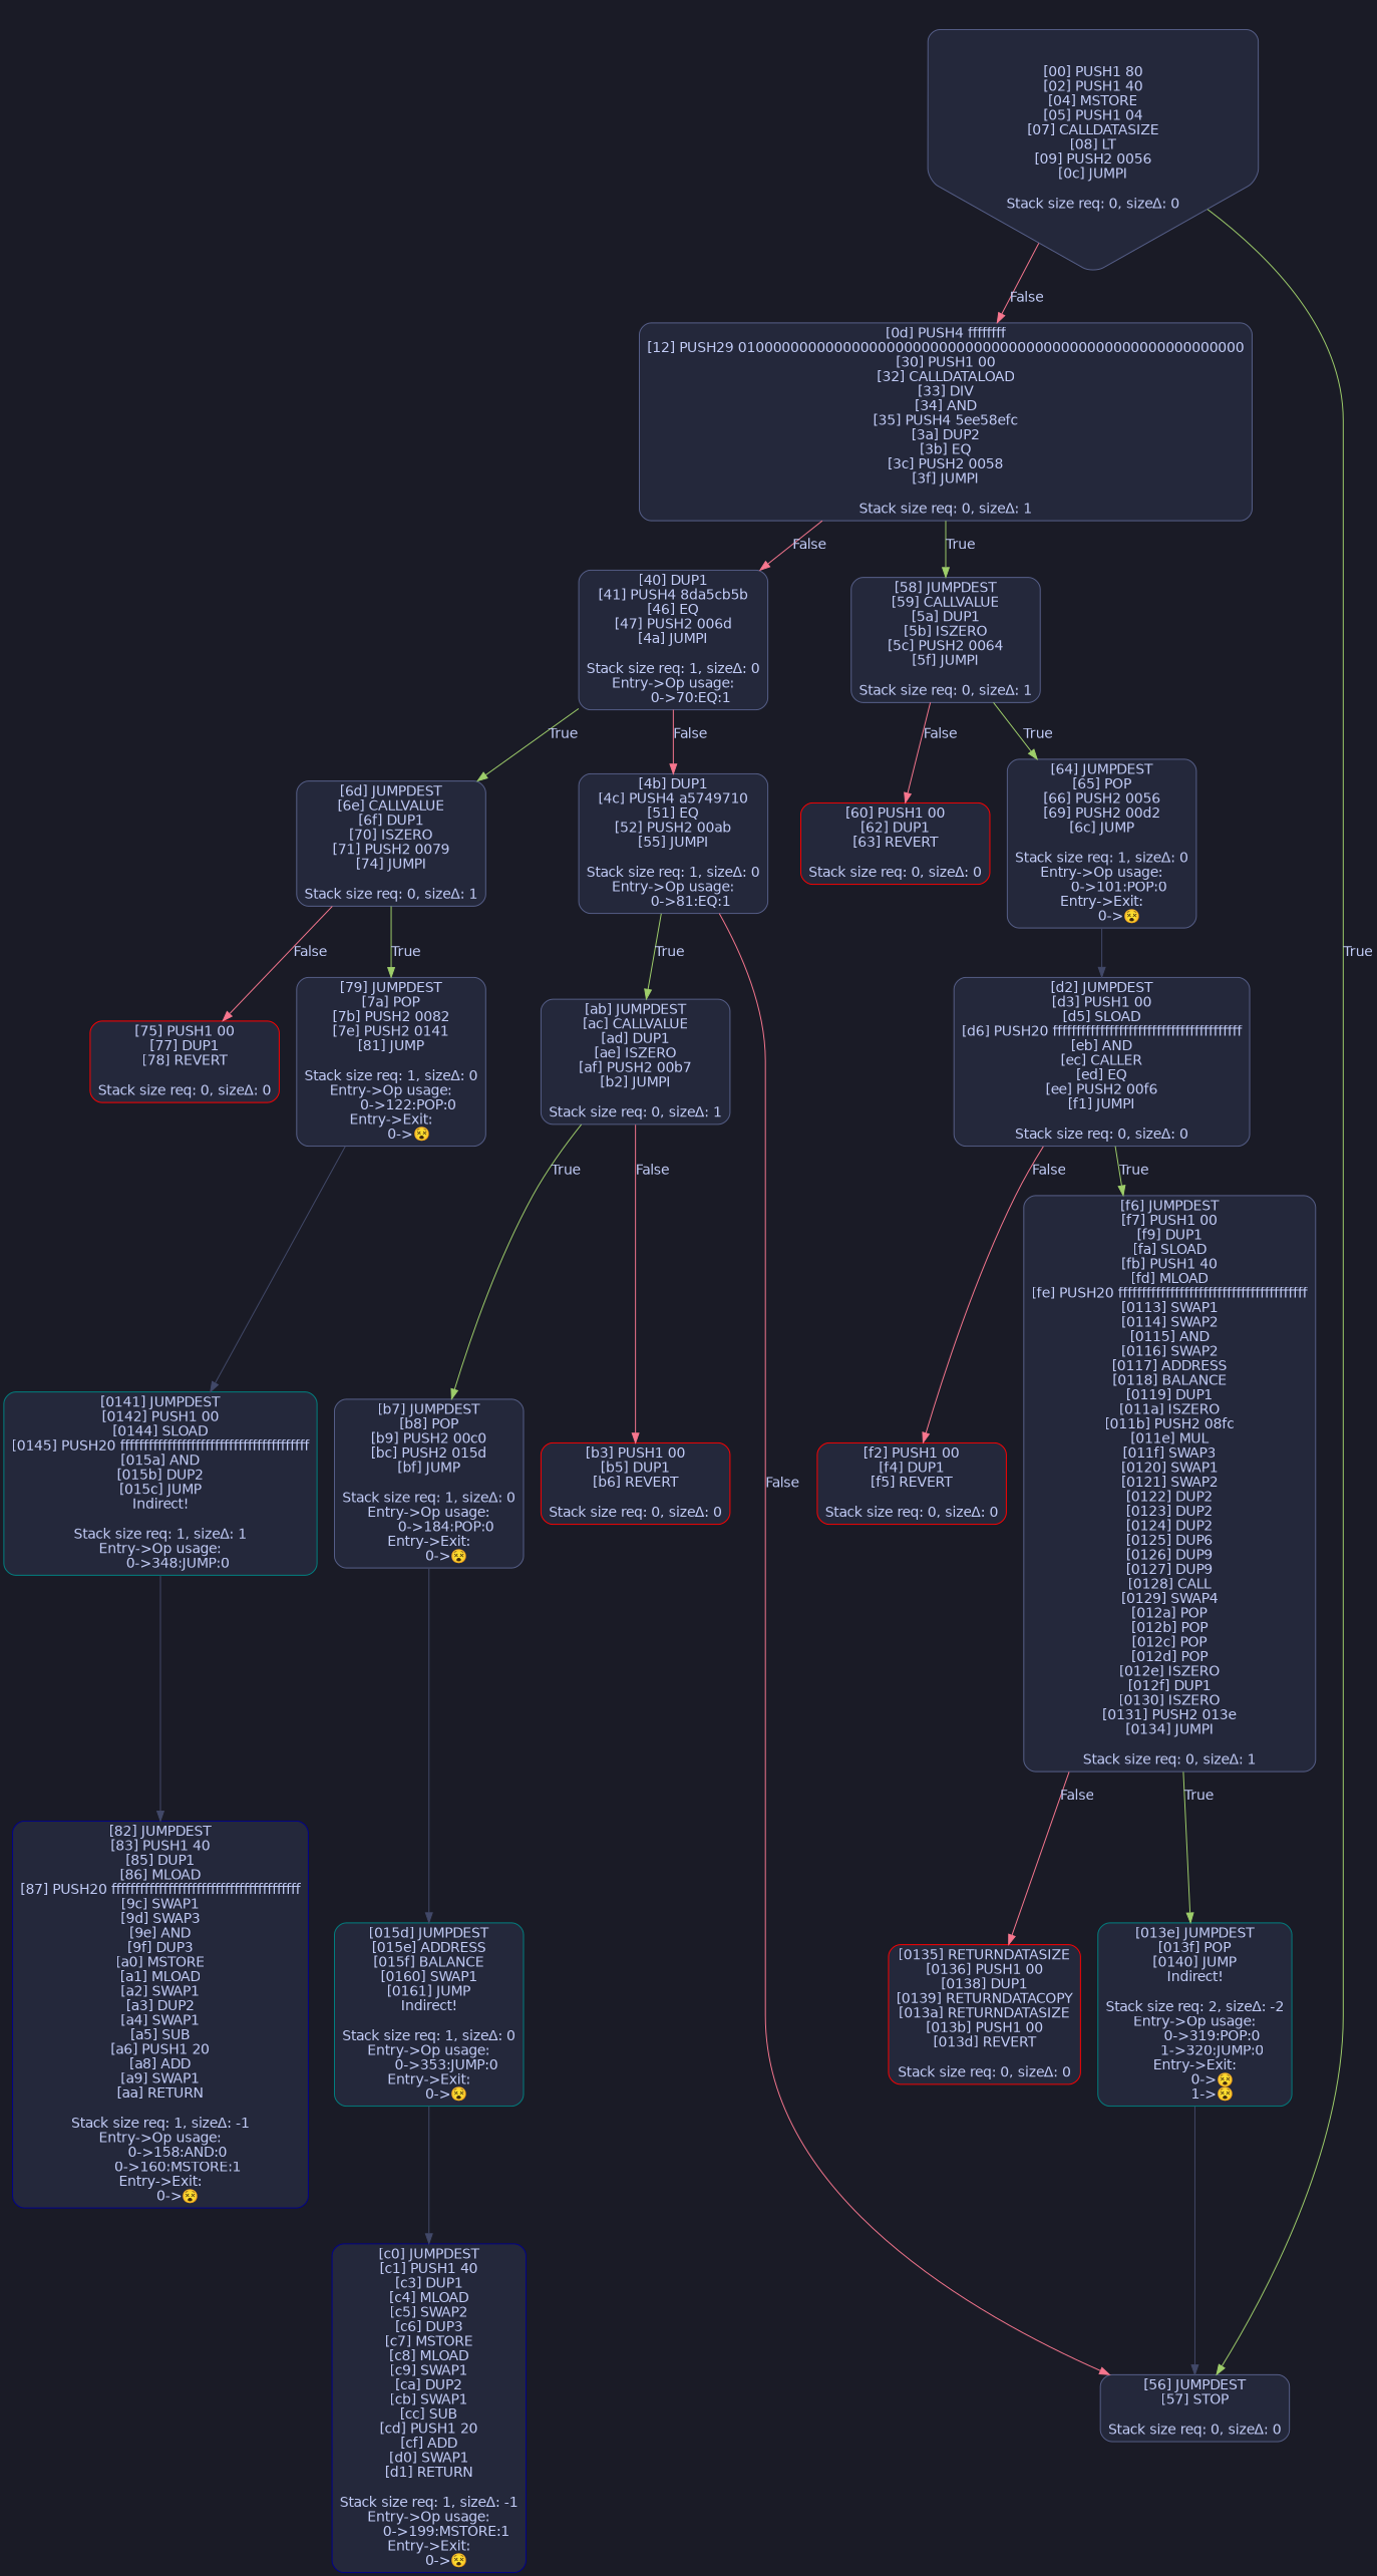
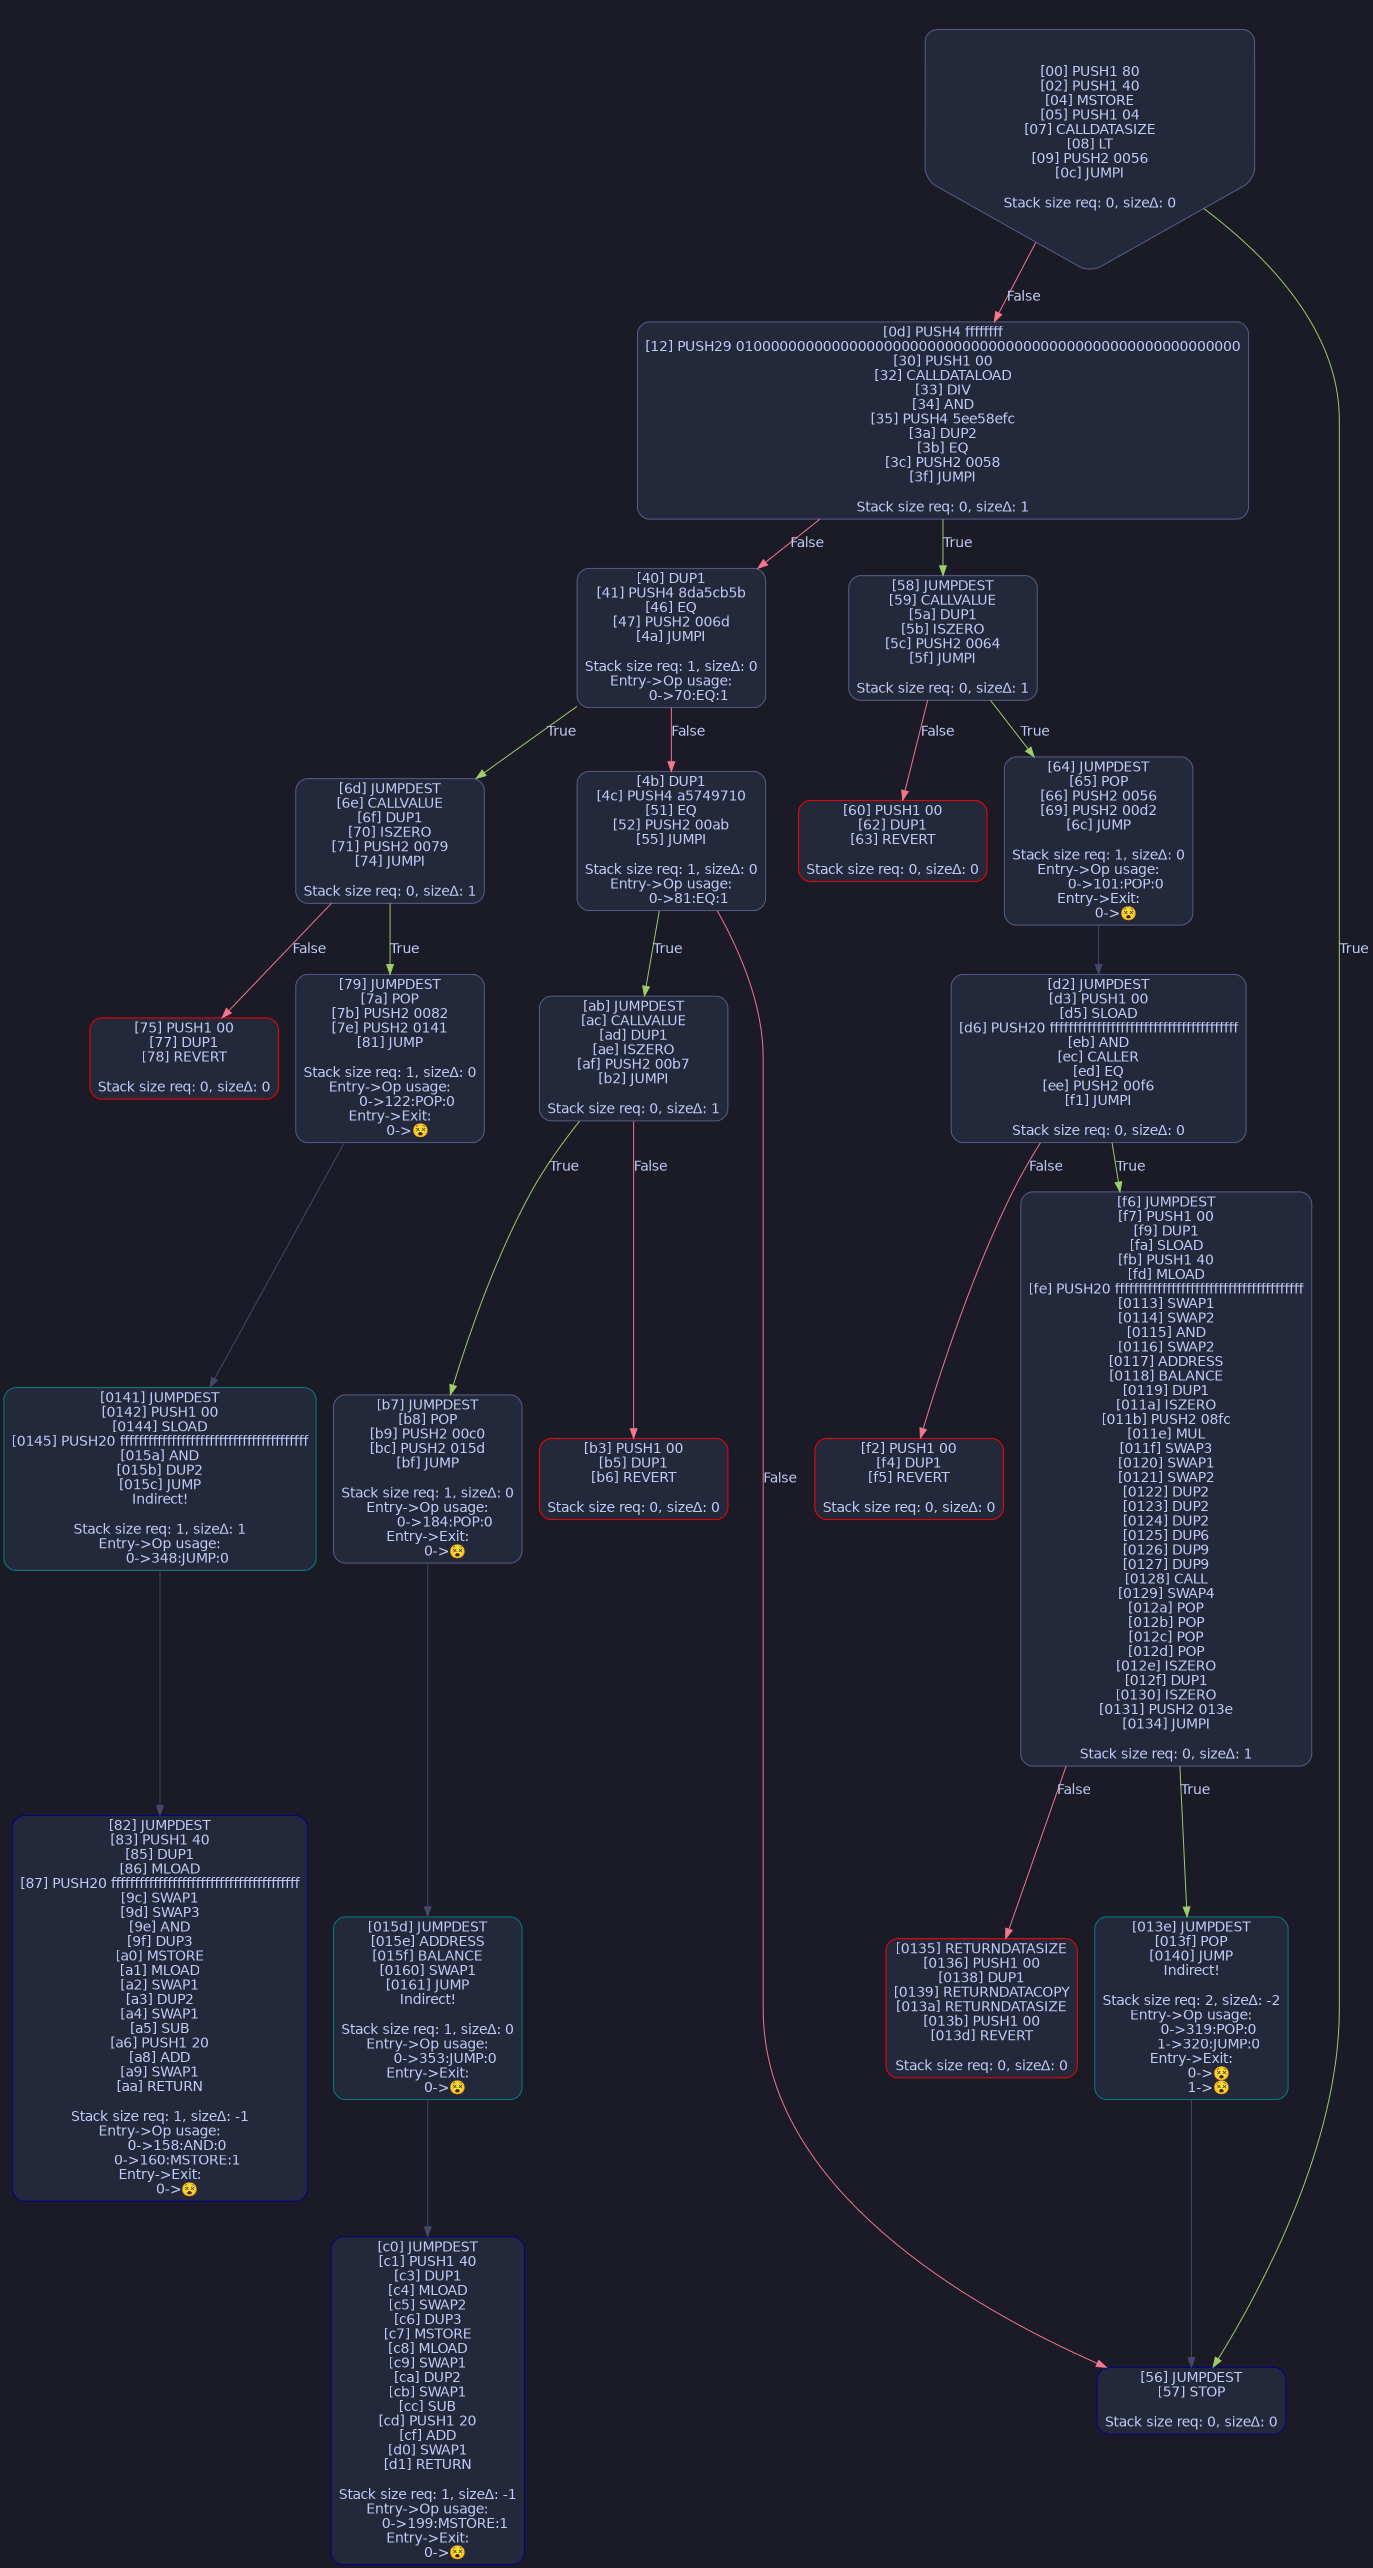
  digraph {
    bgcolor="#1a1b26"
    node [color="#565f89" fillcolor="#24283b" fontcolor="#c0caf5" fontname=Helvetica shape=box style="filled, rounded"]
    edge [color="#f7768e" fontcolor="#c0caf5" fontname=Helvetica]
    n1 [label="[00] PUSH1 80\n[02] PUSH1 40\n[04] MSTORE\n[05] PUSH1 04\n[07] CALLDATASIZE\n[08] LT\n[09] PUSH2 0056\n[0c] JUMPI\n\nStack size req: 0, sizeΔ: 0\n" shape=invhouse]
    n2 [label="[0d] PUSH4 ffffffff\n[12] PUSH29 0100000000000000000000000000000000000000000000000000000000\n[30] PUSH1 00\n[32] CALLDATALOAD\n[33] DIV\n[34] AND\n[35] PUSH4 5ee58efc\n[3a] DUP2\n[3b] EQ\n[3c] PUSH2 0058\n[3f] JUMPI\n\nStack size req: 0, sizeΔ: 1\n"]
-   n3 [label="[56] JUMPDEST\n[57] STOP\n\nStack size req: 0, sizeΔ: 0\n"]
+   n3 [color=darkblue label="[56] JUMPDEST\n[57] STOP\n\nStack size req: 0, sizeΔ: 0\n"]
    n4 [label="[40] DUP1\n[41] PUSH4 8da5cb5b\n[46] EQ\n[47] PUSH2 006d\n[4a] JUMPI\n\nStack size req: 1, sizeΔ: 0\nEntry->Op usage:\n	0->70:EQ:1\n"]
    n5 [label="[58] JUMPDEST\n[59] CALLVALUE\n[5a] DUP1\n[5b] ISZERO\n[5c] PUSH2 0064\n[5f] JUMPI\n\nStack size req: 0, sizeΔ: 1\n"]
    n6 [label="[4b] DUP1\n[4c] PUSH4 a5749710\n[51] EQ\n[52] PUSH2 00ab\n[55] JUMPI\n\nStack size req: 1, sizeΔ: 0\nEntry->Op usage:\n	0->81:EQ:1\n"]
    n7 [label="[6d] JUMPDEST\n[6e] CALLVALUE\n[6f] DUP1\n[70] ISZERO\n[71] PUSH2 0079\n[74] JUMPI\n\nStack size req: 0, sizeΔ: 1\n"]
    n8 [label="[ab] JUMPDEST\n[ac] CALLVALUE\n[ad] DUP1\n[ae] ISZERO\n[af] PUSH2 00b7\n[b2] JUMPI\n\nStack size req: 0, sizeΔ: 1\n"]
    n9 [color=red label="[60] PUSH1 00\n[62] DUP1\n[63] REVERT\n\nStack size req: 0, sizeΔ: 0\n"]
    n10 [label="[64] JUMPDEST\n[65] POP\n[66] PUSH2 0056\n[69] PUSH2 00d2\n[6c] JUMP\n\nStack size req: 1, sizeΔ: 0\nEntry->Op usage:\n	0->101:POP:0\nEntry->Exit:\n	0->😵\n"]
    n11 [label="[d2] JUMPDEST\n[d3] PUSH1 00\n[d5] SLOAD\n[d6] PUSH20 ffffffffffffffffffffffffffffffffffffffff\n[eb] AND\n[ec] CALLER\n[ed] EQ\n[ee] PUSH2 00f6\n[f1] JUMPI\n\nStack size req: 0, sizeΔ: 0\n"]
    n12 [color=red label="[75] PUSH1 00\n[77] DUP1\n[78] REVERT\n\nStack size req: 0, sizeΔ: 0\n"]
    n13 [label="[79] JUMPDEST\n[7a] POP\n[7b] PUSH2 0082\n[7e] PUSH2 0141\n[81] JUMP\n\nStack size req: 1, sizeΔ: 0\nEntry->Op usage:\n	0->122:POP:0\nEntry->Exit:\n	0->😵\n"]
    n14 [color=teal label="[0141] JUMPDEST\n[0142] PUSH1 00\n[0144] SLOAD\n[0145] PUSH20 ffffffffffffffffffffffffffffffffffffffff\n[015a] AND\n[015b] DUP2\n[015c] JUMP\nIndirect!\n\nStack size req: 1, sizeΔ: 1\nEntry->Op usage:\n	0->348:JUMP:0\n"]
    n15 [color=darkblue label="[82] JUMPDEST\n[83] PUSH1 40\n[85] DUP1\n[86] MLOAD\n[87] PUSH20 ffffffffffffffffffffffffffffffffffffffff\n[9c] SWAP1\n[9d] SWAP3\n[9e] AND\n[9f] DUP3\n[a0] MSTORE\n[a1] MLOAD\n[a2] SWAP1\n[a3] DUP2\n[a4] SWAP1\n[a5] SUB\n[a6] PUSH1 20\n[a8] ADD\n[a9] SWAP1\n[aa] RETURN\n\nStack size req: 1, sizeΔ: -1\nEntry->Op usage:\n	0->158:AND:0\n	0->160:MSTORE:1\nEntry->Exit:\n	0->😵\n"]
    n16 [color=red label="[b3] PUSH1 00\n[b5] DUP1\n[b6] REVERT\n\nStack size req: 0, sizeΔ: 0\n"]
    n17 [label="[b7] JUMPDEST\n[b8] POP\n[b9] PUSH2 00c0\n[bc] PUSH2 015d\n[bf] JUMP\n\nStack size req: 1, sizeΔ: 0\nEntry->Op usage:\n	0->184:POP:0\nEntry->Exit:\n	0->😵\n"]
    n18 [color=teal label="[015d] JUMPDEST\n[015e] ADDRESS\n[015f] BALANCE\n[0160] SWAP1\n[0161] JUMP\nIndirect!\n\nStack size req: 1, sizeΔ: 0\nEntry->Op usage:\n	0->353:JUMP:0\nEntry->Exit:\n	0->😵\n"]
    n19 [color=darkblue label="[c0] JUMPDEST\n[c1] PUSH1 40\n[c3] DUP1\n[c4] MLOAD\n[c5] SWAP2\n[c6] DUP3\n[c7] MSTORE\n[c8] MLOAD\n[c9] SWAP1\n[ca] DUP2\n[cb] SWAP1\n[cc] SUB\n[cd] PUSH1 20\n[cf] ADD\n[d0] SWAP1\n[d1] RETURN\n\nStack size req: 1, sizeΔ: -1\nEntry->Op usage:\n	0->199:MSTORE:1\nEntry->Exit:\n	0->😵\n"]
    n20 [color=red label="[f2] PUSH1 00\n[f4] DUP1\n[f5] REVERT\n\nStack size req: 0, sizeΔ: 0\n"]
    n21 [label="[f6] JUMPDEST\n[f7] PUSH1 00\n[f9] DUP1\n[fa] SLOAD\n[fb] PUSH1 40\n[fd] MLOAD\n[fe] PUSH20 ffffffffffffffffffffffffffffffffffffffff\n[0113] SWAP1\n[0114] SWAP2\n[0115] AND\n[0116] SWAP2\n[0117] ADDRESS\n[0118] BALANCE\n[0119] DUP1\n[011a] ISZERO\n[011b] PUSH2 08fc\n[011e] MUL\n[011f] SWAP3\n[0120] SWAP1\n[0121] SWAP2\n[0122] DUP2\n[0123] DUP2\n[0124] DUP2\n[0125] DUP6\n[0126] DUP9\n[0127] DUP9\n[0128] CALL\n[0129] SWAP4\n[012a] POP\n[012b] POP\n[012c] POP\n[012d] POP\n[012e] ISZERO\n[012f] DUP1\n[0130] ISZERO\n[0131] PUSH2 013e\n[0134] JUMPI\n\nStack size req: 0, sizeΔ: 1\n"]
    n22 [color=red label="[0135] RETURNDATASIZE\n[0136] PUSH1 00\n[0138] DUP1\n[0139] RETURNDATACOPY\n[013a] RETURNDATASIZE\n[013b] PUSH1 00\n[013d] REVERT\n\nStack size req: 0, sizeΔ: 0\n"]
    n23 [color=teal label="[013e] JUMPDEST\n[013f] POP\n[0140] JUMP\nIndirect!\n\nStack size req: 2, sizeΔ: -2\nEntry->Op usage:\n	0->319:POP:0\n	1->320:JUMP:0\nEntry->Exit:\n	0->😵\n	1->😵\n"]
    n1 -> n2 [label=False]
    n1 -> n3 [color="#9ece6a" label=True]
    n2 -> n4 [label=False]
    n2 -> n5 [color="#9ece6a" label=True]
    n4 -> n6 [label=False]
    n4 -> n7 [color="#9ece6a" label=True]
    n5 -> n9 [label=False]
    n5 -> n10 [color="#9ece6a" label=True]
    n6 -> n3 [label=False]
    n6 -> n8 [color="#9ece6a" label=True]
    n7 -> n12 [label=False]
    n7 -> n13 [color="#9ece6a" label=True]
    n8 -> n16 [label=False]
    n8 -> n17 [color="#9ece6a" label=True]
    n10 -> n11 [color="#414868"]
    n11 -> n20 [label=False]
    n11 -> n21 [color="#9ece6a" label=True]
    n13 -> n14 [color="#414868"]
    n14 -> n15 [color="#414868"]
    n17 -> n18 [color="#414868"]
    n18 -> n19 [color="#414868"]
    n21 -> n22 [label=False]
    n21 -> n23 [color="#9ece6a" label=True]
    n23 -> n3 [color="#414868"]
  }
